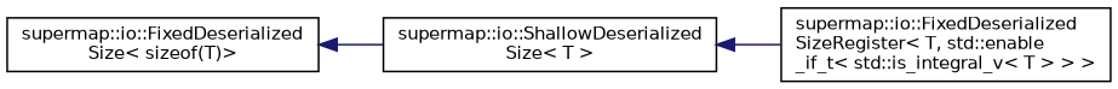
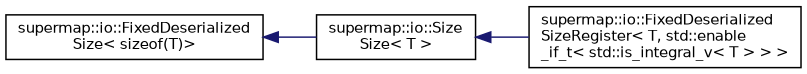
  digraph {
    rankdir=LR
    node [color=black fillcolor=white fontname=Helvetica fontsize=10 shape=record style=filled]
    edge [color=midnightblue dir=back fontname=Helvetica fontsize=10 labelfontname=Helvetica labelfontsize=10 style=solid]
    n1 [height=0.2 label="supermap::io::FixedDeserialized\lSize\< sizeof(T)\>" width=0.4]
-   n2 [height=0.2 label="supermap::io::ShallowDeserialized\lSize\< T \>" width=0.4]
+   n2 [height=0.2 label="supermap::io::Size\lSize\< T \>" width=0.4]
    n3 [height=0.2 label="supermap::io::FixedDeserialized\lSizeRegister\< T, std::enable\l_if_t\< std::is_integral_v\< T \> \> \>" width=0.4]
    n1 -> n2
    n2 -> n3
  }
